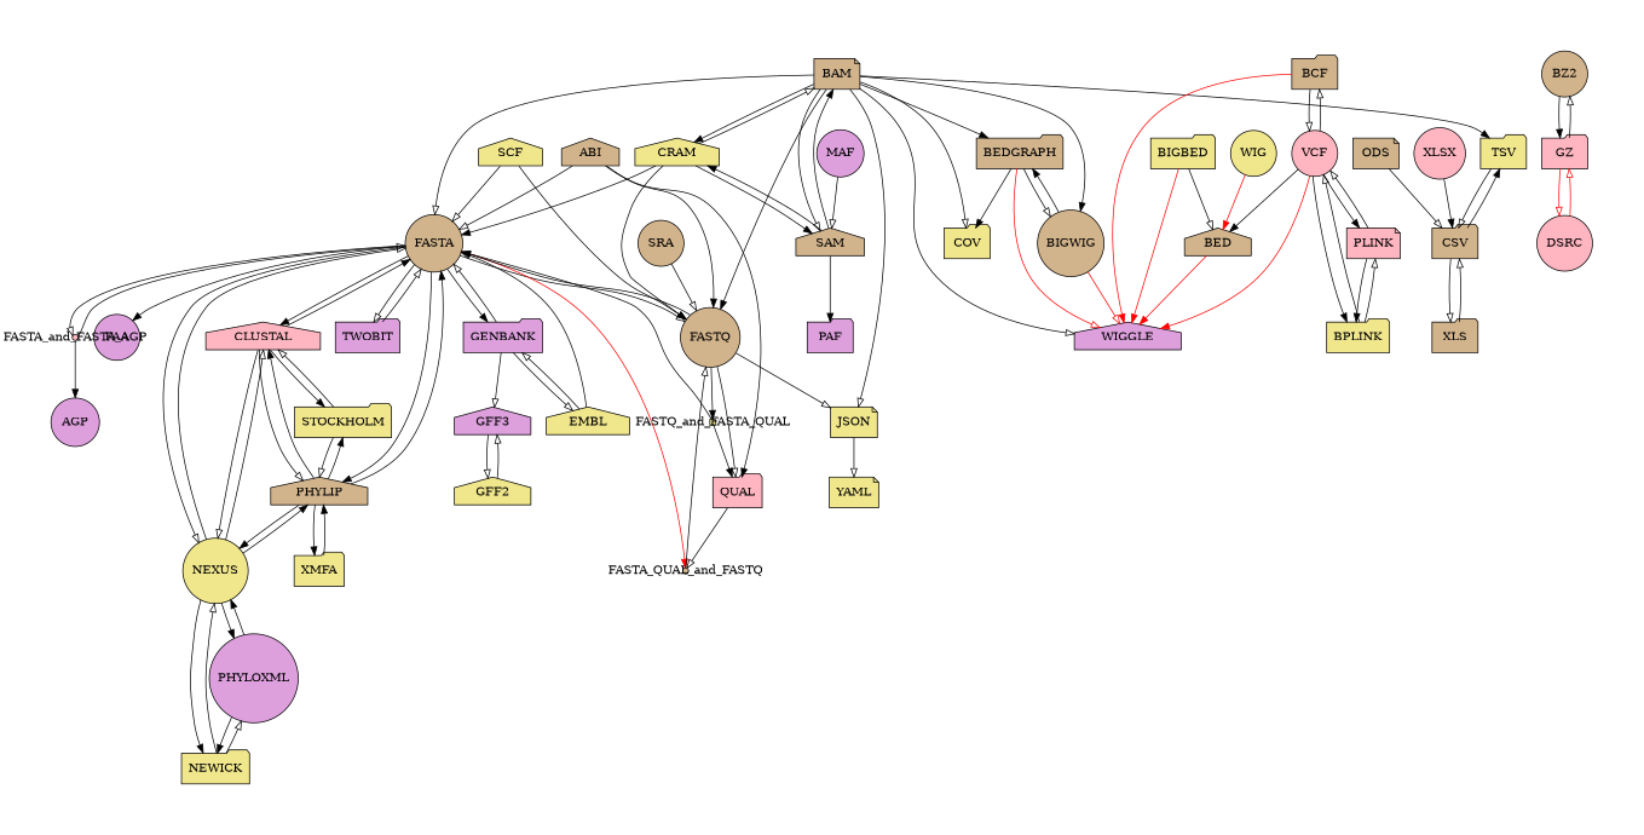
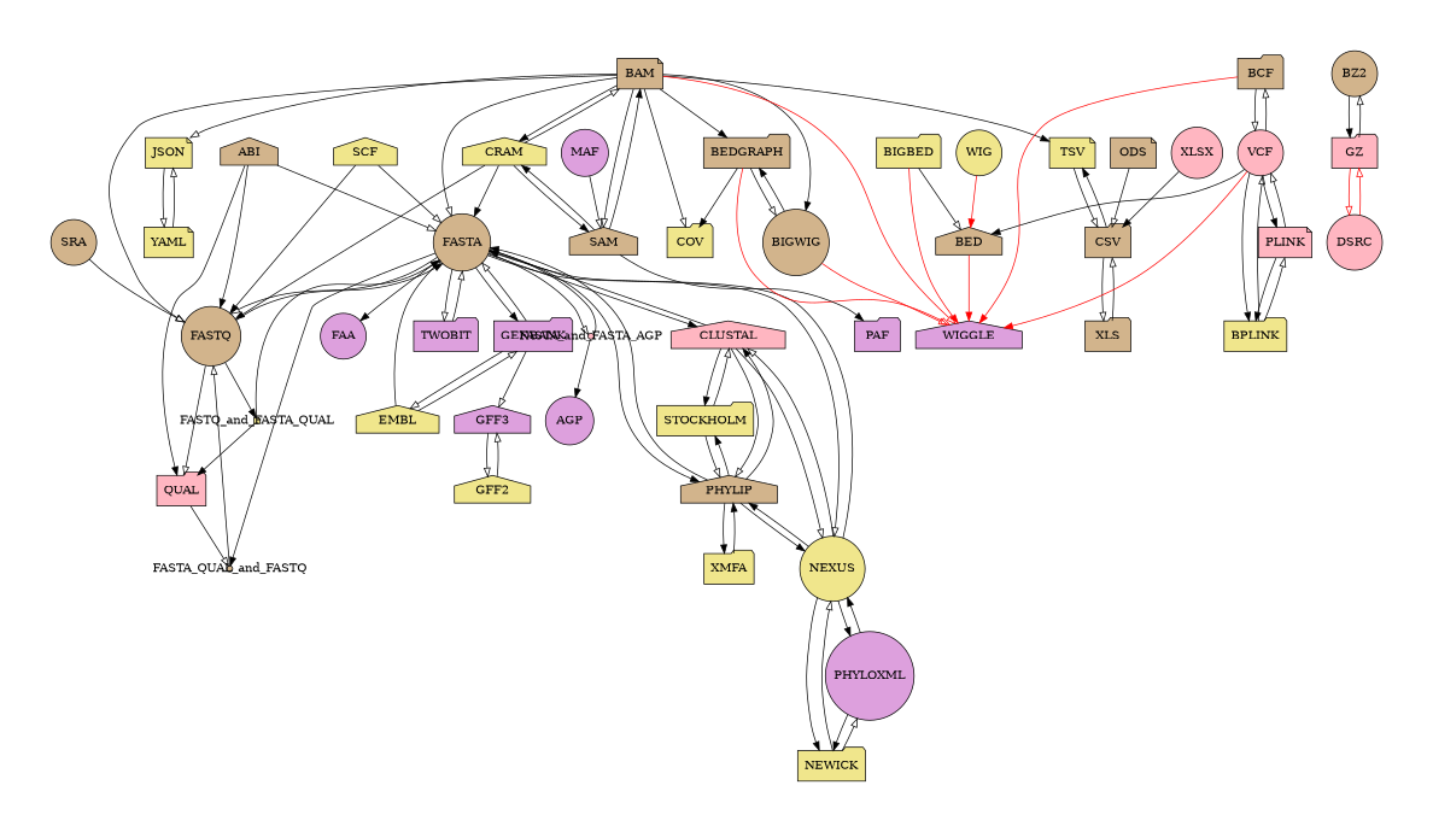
  strict digraph {
    node [fillcolor=tan shape=circle style=filled]
    edge [arrowhead=onormal color=black]
    ABI [height=0.5 shape=house url="https://bioconvert.readthedocs.io/en/master/formats.html#ABI" width=0.75]
    FASTA [height=0.5 url="https://bioconvert.readthedocs.io/en/master/formats.html#FASTA" width=0.81944]
    FASTQ [height=0.5 url="https://bioconvert.readthedocs.io/en/master/formats.html#FASTQ" width=0.81944]
    QUAL [fillcolor=lightpink height=0.5 shape=folder url="https://bioconvert.readthedocs.io/en/master/formats.html#QUAL" width=0.75]
    CLUSTAL [fillcolor=lightpink height=0.5 shape=house url="https://bioconvert.readthedocs.io/en/master/formats.html#CLUSTAL" width=1.0694]
    NEXUS [fillcolor=khaki height=0.5 url="https://bioconvert.readthedocs.io/en/master/formats.html#NEXUS" width=0.86111]
    PHYLIP [height=0.5 shape=house url="https://bioconvert.readthedocs.io/en/master/formats.html#PHYLIP" width=0.88889]
    GENBANK [fillcolor=plum height=0.5 shape=folder url="https://bioconvert.readthedocs.io/en/master/formats.html#GENBANK" width=1.1528]
    FAA [fillcolor=plum height=0.5 url="https://bioconvert.readthedocs.io/en/master/formats.html#FAA" width=0.75]
    FASTA_and_FASTA_AGP [fillcolor=lightpink fixedsize=True height=0.097222 styled=filled width=0.097222]
    TWOBIT [fillcolor=plum height=0.5 shape=folder url="https://bioconvert.readthedocs.io/en/master/formats.html#TWOBIT" width=0.97222]
    FASTA_QUAL_and_FASTQ [fixedsize=True height=0.097222 styled=filled width=0.097222]
    FASTQ_and_FASTA_QUAL [fillcolor=khaki fixedsize=True height=0.097222 shape=note styled=filled width=0.097222]
    STOCKHOLM [fillcolor=khaki height=0.5 shape=folder url="https://bioconvert.readthedocs.io/en/master/formats.html#STOCKHOLM" width=1.4028]
    NEWICK [fillcolor=khaki height=0.5 shape=folder url="https://bioconvert.readthedocs.io/en/master/formats.html#NEWICK" width=0.98611]
    PHYLOXML [fillcolor=plum height=0.5 url="https://bioconvert.readthedocs.io/en/master/formats.html#PHYLOXML" width=1.2778]
    XMFA [fillcolor=khaki height=0.5 shape=folder url="https://bioconvert.readthedocs.io/en/master/formats.html#XMFA" width=0.77778]
    EMBL [fillcolor=khaki height=0.5 shape=house url="https://bioconvert.readthedocs.io/en/master/formats.html#EMBL" width=0.76389]
    GFF3 [fillcolor=plum height=0.5 shape=house url="https://bioconvert.readthedocs.io/en/master/formats.html#GFF3" width=0.75]
    AGP [fillcolor=plum height=0.5 width=0.79437]
    GFF2 [fillcolor=khaki height=0.5 shape=house url="https://bioconvert.readthedocs.io/en/master/formats.html#GFF2" width=0.75]
    BAM [height=0.5 shape=note url="https://bioconvert.readthedocs.io/en/master/formats.html#BAM" width=0.75]
    BEDGRAPH [height=0.5 shape=folder url="https://bioconvert.readthedocs.io/en/master/formats.html#BEDGRAPH" width=1.2361]
    BIGWIG [height=0.5 url="https://bioconvert.readthedocs.io/en/master/formats.html#BIGWIG" width=0.94444]
    COV [fillcolor=khaki height=0.5 shape=folder url="https://bioconvert.readthedocs.io/en/master/formats.html#COV" width=0.75]
    CRAM [fillcolor=khaki height=0.5 shape=house url="https://bioconvert.readthedocs.io/en/master/formats.html#CRAM" width=0.79167]
    JSON [fillcolor=khaki height=0.5 shape=note url="https://bioconvert.readthedocs.io/en/master/formats.html#JSON" width=0.75]
    SAM [height=0.5 shape=house url="https://bioconvert.readthedocs.io/en/master/formats.html#SAM" width=0.75]
-   TSV [fillcolor=khaki height=0.5 shape=folder url="https://bioconvert.readthedocs.io/en/master/formats.html#TSV" width=0.75]
+   TSV [fillcolor=khaki height=0.5 shape=note url="https://bioconvert.readthedocs.io/en/master/formats.html#TSV" width=0.75]
    WIGGLE [fillcolor=plum height=0.5 shape=house url="https://bioconvert.readthedocs.io/en/master/formats.html#WIGGLE" width=0.98611]
    YAML [fillcolor=khaki height=0.5 shape=note url="https://bioconvert.readthedocs.io/en/master/formats.html#YAML" width=0.79167]
    PAF [fillcolor=plum height=0.5 shape=folder url="https://bioconvert.readthedocs.io/en/master/formats.html#PAF" width=0.75]
    CSV [height=0.5 shape=folder url="https://bioconvert.readthedocs.io/en/master/formats.html#CSV" width=0.75]
    XLS [height=0.5 shape=folder url="https://bioconvert.readthedocs.io/en/master/formats.html#XLS" width=0.75]
    BCF [height=0.5 shape=folder url="https://bioconvert.readthedocs.io/en/master/formats.html#BCF" width=0.75]
    VCF [fillcolor=lightpink height=0.5 url="https://bioconvert.readthedocs.io/en/master/formats.html#VCF" width=0.75]
    BED [height=0.5 shape=house url="https://bioconvert.readthedocs.io/en/master/formats.html#BED" width=0.75]
    BPLINK [fillcolor=khaki height=0.5 shape=folder url="https://bioconvert.readthedocs.io/en/master/formats.html#BPLINK" width=0.90278]
    PLINK [fillcolor=lightpink height=0.5 shape=note url="https://bioconvert.readthedocs.io/en/master/formats.html#PLINK" width=0.77778]
    BIGBED [fillcolor=khaki height=0.5 shape=folder url="https://bioconvert.readthedocs.io/en/master/formats.html#BIGBED" width=0.93056]
    BZ2 [height=0.5 url="https://bioconvert.readthedocs.io/en/master/formats.html#BZ2" width=0.75]
    GZ [fillcolor=lightpink height=0.5 shape=folder url="https://bioconvert.readthedocs.io/en/master/formats.html#GZ" width=0.75]
    DSRC [fillcolor=lightpink height=0.5 url="https://bioconvert.readthedocs.io/en/master/formats.html#DSRC" width=0.75]
    MAF [fillcolor=plum height=0.5 url="https://bioconvert.readthedocs.io/en/master/formats.html#MAF" width=0.75]
    ODS [height=0.5 shape=note url="https://bioconvert.readthedocs.io/en/master/formats.html#ODS" width=0.75]
    SCF [fillcolor=khaki height=0.5 shape=house url="https://bioconvert.readthedocs.io/en/master/formats.html#SCF" width=0.75]
    SRA [height=0.5 url="https://bioconvert.readthedocs.io/en/master/formats.html#SRA" width=0.75]
    WIG [fillcolor=khaki height=0.5 url="https://bioconvert.readthedocs.io/en/master/formats.html#WIG" width=0.75]
    XLSX [fillcolor=lightpink height=0.5 url="https://bioconvert.readthedocs.io/en/master/formats.html#XLSX" width=0.75]
    ABI -> FASTA
    ABI -> FASTQ [arrowhead=normal]
    ABI -> QUAL [arrowhead=normal]
    FASTA -> FASTQ
    FASTA -> CLUSTAL [arrowhead=normal]
    FASTA -> NEXUS
    FASTA -> PHYLIP [arrowhead=normal]
    FASTA -> GENBANK [arrowhead=normal]
    FASTA -> FAA [arrowhead=normal]
    FASTA -> FASTA_and_FASTA_AGP
    FASTA -> TWOBIT
-   FASTA -> FASTA_QUAL_and_FASTQ [arrowhead=normal color=red]
+   FASTA -> FASTA_QUAL_and_FASTQ [arrowhead=normal]
    FASTQ -> FASTA [arrowhead=normal]
    FASTQ -> QUAL
    FASTQ -> FASTQ_and_FASTA_QUAL [arrowhead=normal]
    QUAL -> FASTA_QUAL_and_FASTQ
    CLUSTAL -> FASTA [arrowhead=normal]
    CLUSTAL -> NEXUS
    CLUSTAL -> PHYLIP
    CLUSTAL -> STOCKHOLM [arrowhead=normal]
    NEXUS -> FASTA
    NEXUS -> CLUSTAL
    NEXUS -> PHYLIP [arrowhead=normal]
    NEXUS -> NEWICK [arrowhead=normal]
    NEXUS -> PHYLOXML [arrowhead=normal]
    PHYLIP -> FASTA [arrowhead=normal]
    PHYLIP -> CLUSTAL [arrowhead=normal]
    PHYLIP -> NEXUS [arrowhead=normal]
    PHYLIP -> STOCKHOLM [arrowhead=normal]
    PHYLIP -> XMFA [arrowhead=normal]
    GENBANK -> FASTA
    GENBANK -> EMBL
    GENBANK -> GFF3
    FASTA_and_FASTA_AGP -> FASTA
    FASTA_and_FASTA_AGP -> AGP [arrowhead=normal]
    TWOBIT -> FASTA
    FASTA_QUAL_and_FASTQ -> FASTQ
    FASTQ_and_FASTA_QUAL -> FASTA [arrowhead=normal]
    FASTQ_and_FASTA_QUAL -> QUAL [arrowhead=normal]
    STOCKHOLM -> CLUSTAL
    STOCKHOLM -> PHYLIP
    NEWICK -> NEXUS
    NEWICK -> PHYLOXML
    PHYLOXML -> NEXUS [arrowhead=normal]
    PHYLOXML -> NEWICK [arrowhead=normal]
    XMFA -> PHYLIP [arrowhead=normal]
    EMBL -> FASTA
    EMBL -> GENBANK
    GFF3 -> GFF2
    GFF2 -> GFF3
    BAM -> FASTA
-   BAM -> FASTQ [arrowhead=normal]
+   BAM -> FASTQ
    BAM -> BEDGRAPH [arrowhead=normal]
    BAM -> BIGWIG [arrowhead=normal]
    BAM -> COV
    BAM -> CRAM [arrowhead=normal]
    BAM -> JSON
    BAM -> SAM
    BAM -> TSV [arrowhead=normal]
-   BAM -> WIGGLE
+   BAM -> WIGGLE [color=red]
    BEDGRAPH -> BIGWIG
    BEDGRAPH -> COV [arrowhead=normal]
    BEDGRAPH -> WIGGLE [color=red]
    BIGWIG -> BEDGRAPH [arrowhead=normal]
    BIGWIG -> WIGGLE [color=red]
    CRAM -> FASTA [arrowhead=normal]
    CRAM -> FASTQ [arrowhead=normal]
    CRAM -> BAM
    CRAM -> SAM [arrowhead=normal]
    JSON -> YAML
    SAM -> BAM [arrowhead=normal]
    SAM -> CRAM [arrowhead=normal]
    SAM -> PAF [arrowhead=normal]
    TSV -> CSV
-   FASTQ -> JSON
+   YAML -> JSON
    CSV -> TSV [arrowhead=normal]
    CSV -> XLS
    XLS -> CSV
    BCF -> WIGGLE [arrowhead=normal color=red]
    BCF -> VCF
    VCF -> WIGGLE [arrowhead=normal color=red]
    VCF -> BCF
    VCF -> BED [arrowhead=normal]
    VCF -> BPLINK [arrowhead=normal]
    VCF -> PLINK [arrowhead=normal]
    BED -> WIGGLE [arrowhead=normal color=red]
    BPLINK -> VCF
    BPLINK -> PLINK
    PLINK -> VCF
    PLINK -> BPLINK [arrowhead=normal]
    BIGBED -> WIGGLE [arrowhead=normal color=red]
    BIGBED -> BED
    BZ2 -> GZ [arrowhead=normal]
    GZ -> BZ2
    GZ -> DSRC [color=red]
    DSRC -> GZ [color=red]
    MAF -> SAM
    ODS -> CSV
    SCF -> FASTA
    SCF -> FASTQ [arrowhead=normal]
    SRA -> FASTQ
    WIG -> BED [arrowhead=normal color=red]
    XLSX -> CSV [arrowhead=normal]
  }
